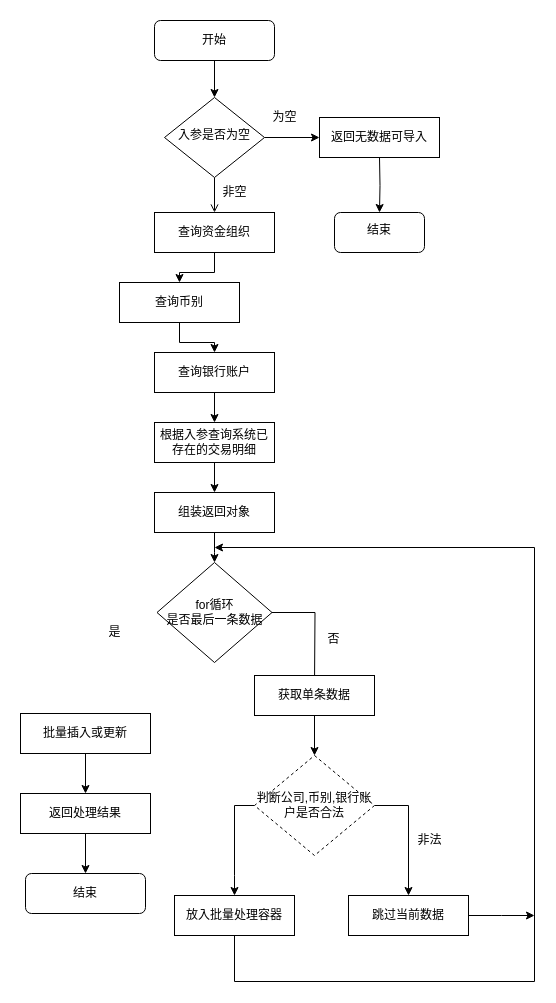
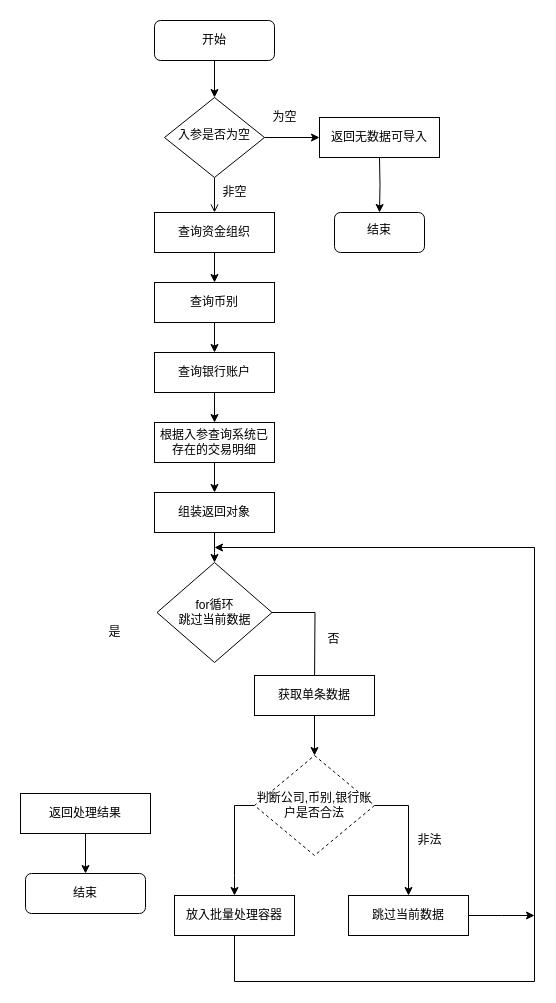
  <mxCell id="0" />
  <mxCell id="1" parent="0" />
  <mxCell id="2" style="edgeStyle=orthogonalEdgeStyle;rounded=0;orthogonalLoop=1;jettySize=auto;html=1;entryX=0.5;entryY=0;entryDx=0;entryDy=0;" edge="1" parent="1" source="3" target="6"><mxGeometry relative="1" as="geometry" /></mxCell>
  <mxCell id="3" value="开始" style="rounded=1;whiteSpace=wrap;html=1;fontSize=12;glass=0;strokeWidth=1;shadow=0;" parent="1" vertex="1"><mxGeometry x="154" y="20" width="120" height="40" as="geometry" /></mxCell>
  <mxCell id="4" value="" style="edgeStyle=orthogonalEdgeStyle;rounded=0;orthogonalLoop=1;jettySize=auto;html=1;" edge="1" parent="1" source="6"><mxGeometry relative="1" as="geometry"><mxPoint x="319" y="137" as="targetPoint" /></mxGeometry></mxCell>
  <mxCell id="5" style="edgeStyle=orthogonalEdgeStyle;rounded=0;orthogonalLoop=1;jettySize=auto;html=1;entryX=0.5;entryY=0;entryDx=0;entryDy=0;endArrow=open;" edge="1" parent="1" source="6" target="12"><mxGeometry relative="1" as="geometry" /></mxCell>
  <mxCell id="6" value="入参是否为空" style="rhombus;whiteSpace=wrap;html=1;shadow=0;fontFamily=Helvetica;fontSize=12;align=center;strokeWidth=1;spacing=6;spacingTop=-4;" vertex="1" parent="1"><mxGeometry x="164" y="97" width="100" height="80" as="geometry" /></mxCell>
  <mxCell id="7" value="非空" style="text;html=1;align=center;verticalAlign=middle;resizable=0;points=[];autosize=1;strokeColor=none;fillColor=none;" vertex="1" parent="1"><mxGeometry x="209" y="177" width="50" height="30" as="geometry" /></mxCell>
  <mxCell id="8" value="" style="edgeStyle=orthogonalEdgeStyle;rounded=0;orthogonalLoop=1;jettySize=auto;html=1;" edge="1" parent="1" target="9"><mxGeometry relative="1" as="geometry"><mxPoint x="379" y="157" as="sourcePoint" /></mxGeometry></mxCell>
  <mxCell id="9" value="结束" style="rounded=1;whiteSpace=wrap;html=1;shadow=0;strokeWidth=1;spacing=6;spacingTop=-4;" vertex="1" parent="1"><mxGeometry x="334" y="212" width="90" height="40" as="geometry" /></mxCell>
  <mxCell id="10" value="返回无数据可导入" style="rounded=0;whiteSpace=wrap;html=1;" vertex="1" parent="1"><mxGeometry x="319" y="117" width="120" height="40" as="geometry" /></mxCell>
  <mxCell id="11" value="" style="edgeStyle=orthogonalEdgeStyle;rounded=0;orthogonalLoop=1;jettySize=auto;html=1;" edge="1" parent="1" source="12" target="15"><mxGeometry relative="1" as="geometry" /></mxCell>
  <mxCell id="12" value="查询资金组织" style="rounded=0;whiteSpace=wrap;html=1;" vertex="1" parent="1"><mxGeometry x="154" y="212" width="120" height="40" as="geometry" /></mxCell>
  <mxCell id="13" value="为空" style="text;html=1;align=center;verticalAlign=middle;resizable=0;points=[];autosize=1;strokeColor=none;fillColor=none;" vertex="1" parent="1"><mxGeometry x="259" y="102" width="50" height="30" as="geometry" /></mxCell>
  <mxCell id="14" value="" style="edgeStyle=orthogonalEdgeStyle;rounded=0;orthogonalLoop=1;jettySize=auto;html=1;" edge="1" parent="1" source="15" target="17"><mxGeometry relative="1" as="geometry" /></mxCell>
- <mxCell id="15" value="查询币别" style="rounded=0;whiteSpace=wrap;html=1;" vertex="1" parent="1"><mxGeometry x="119" y="282" width="120" height="40" as="geometry" /></mxCell>
+ <mxCell id="15" value="查询币别" style="rounded=0;whiteSpace=wrap;html=1;" vertex="1" parent="1"><mxGeometry x="154" y="282" width="120" height="40" as="geometry" /></mxCell>
  <mxCell id="16" value="" style="edgeStyle=orthogonalEdgeStyle;rounded=0;orthogonalLoop=1;jettySize=auto;html=1;" edge="1" parent="1" source="17" target="19"><mxGeometry relative="1" as="geometry" /></mxCell>
  <mxCell id="17" value="查询银行账户" style="rounded=0;whiteSpace=wrap;html=1;" vertex="1" parent="1"><mxGeometry x="154" y="352" width="120" height="40" as="geometry" /></mxCell>
  <mxCell id="18" value="" style="edgeStyle=orthogonalEdgeStyle;rounded=0;orthogonalLoop=1;jettySize=auto;html=1;" edge="1" parent="1" source="19" target="21"><mxGeometry relative="1" as="geometry" /></mxCell>
  <mxCell id="19" value="根据入参查询系统已存在的交易明细" style="rounded=0;whiteSpace=wrap;html=1;" vertex="1" parent="1"><mxGeometry x="154" y="422" width="120" height="40" as="geometry" /></mxCell>
  <mxCell id="20" value="" style="edgeStyle=orthogonalEdgeStyle;rounded=0;orthogonalLoop=1;jettySize=auto;html=1;" edge="1" parent="1" source="21"><mxGeometry relative="1" as="geometry"><mxPoint x="214" y="562" as="targetPoint" /></mxGeometry></mxCell>
  <mxCell id="21" value="组装返回对象" style="rounded=0;whiteSpace=wrap;html=1;" vertex="1" parent="1"><mxGeometry x="154" y="492" width="120" height="40" as="geometry" /></mxCell>
  <mxCell id="22" style="edgeStyle=orthogonalEdgeStyle;rounded=0;orthogonalLoop=1;jettySize=auto;html=1;" edge="1" parent="1" source="23"><mxGeometry relative="1" as="geometry"><mxPoint x="314" y="687" as="targetPoint" /></mxGeometry></mxCell>
- <mxCell id="23" value="for循环&lt;br&gt;是否最后一条数据" style="rhombus;whiteSpace=wrap;html=1;" vertex="1" parent="1"><mxGeometry x="156.5" y="562" width="115" height="100" as="geometry" /></mxCell>
+ <mxCell id="23" value="for循环&lt;br&gt;跳过当前数据" style="rhombus;whiteSpace=wrap;html=1;" vertex="1" parent="1"><mxGeometry x="156.5" y="562" width="115" height="100" as="geometry" /></mxCell>
  <mxCell id="24" value="" style="edgeStyle=orthogonalEdgeStyle;rounded=0;orthogonalLoop=1;jettySize=auto;html=1;" edge="1" parent="1" source="25" target="28"><mxGeometry relative="1" as="geometry" /></mxCell>
  <mxCell id="25" value="获取单条数据" style="rounded=0;whiteSpace=wrap;html=1;" vertex="1" parent="1"><mxGeometry x="254" y="675" width="120" height="40" as="geometry" /></mxCell>
  <mxCell id="26" style="edgeStyle=orthogonalEdgeStyle;rounded=0;orthogonalLoop=1;jettySize=auto;html=1;" edge="1" parent="1" source="28" target="30"><mxGeometry relative="1" as="geometry"><Array as="points"><mxPoint x="408" y="805" /></Array></mxGeometry></mxCell>
  <mxCell id="27" style="edgeStyle=orthogonalEdgeStyle;rounded=0;orthogonalLoop=1;jettySize=auto;html=1;" edge="1" parent="1" source="28"><mxGeometry relative="1" as="geometry"><mxPoint x="234" y="895" as="targetPoint" /></mxGeometry></mxCell>
  <mxCell id="28" value="判断公司,币别,银行账户是否合法" style="rhombus;whiteSpace=wrap;html=1;dashed=1;" vertex="1" parent="1"><mxGeometry x="254" y="755" width="120" height="100" as="geometry" /></mxCell>
  <mxCell id="29" style="edgeStyle=orthogonalEdgeStyle;rounded=0;orthogonalLoop=1;jettySize=auto;html=1;" edge="1" parent="1" source="30"><mxGeometry relative="1" as="geometry"><mxPoint x="534" y="915" as="targetPoint" /></mxGeometry></mxCell>
  <mxCell id="30" value="跳过当前数据" style="rounded=0;whiteSpace=wrap;html=1;" vertex="1" parent="1"><mxGeometry x="348" y="895" width="120" height="40" as="geometry" /></mxCell>
  <mxCell id="31" value="非法" style="text;html=1;align=center;verticalAlign=middle;resizable=0;points=[];autosize=1;strokeColor=none;fillColor=none;" vertex="1" parent="1"><mxGeometry x="404" y="825" width="50" height="30" as="geometry" /></mxCell>
  <mxCell id="32" style="edgeStyle=orthogonalEdgeStyle;rounded=0;orthogonalLoop=1;jettySize=auto;html=1;" edge="1" parent="1" source="33"><mxGeometry relative="1" as="geometry"><mxPoint x="214" y="547" as="targetPoint" /><Array as="points"><mxPoint x="234" y="981" /><mxPoint x="534" y="981" /><mxPoint x="534" y="547" /></Array></mxGeometry></mxCell>
  <mxCell id="33" value="放入批量处理容器" style="rounded=0;whiteSpace=wrap;html=1;" vertex="1" parent="1"><mxGeometry x="174" y="895" width="120" height="40" as="geometry" /></mxCell>
  <mxCell id="34" value="是" style="text;html=1;align=center;verticalAlign=middle;resizable=0;points=[];autosize=1;strokeColor=none;fillColor=none;" vertex="1" parent="1"><mxGeometry x="94" y="617" width="40" height="30" as="geometry" /></mxCell>
- <mxCell id="35" value="" style="edgeStyle=orthogonalEdgeStyle;rounded=0;orthogonalLoop=1;jettySize=auto;html=1;" edge="1" parent="1" source="36" target="38"><mxGeometry relative="1" as="geometry" /></mxCell>
- <mxCell id="36" value="批量插入或更新" style="rounded=0;whiteSpace=wrap;html=1;" vertex="1" parent="1"><mxGeometry x="20" y="713" width="130" height="40" as="geometry" /></mxCell>
  <mxCell id="37" value="" style="edgeStyle=orthogonalEdgeStyle;rounded=0;orthogonalLoop=1;jettySize=auto;html=1;" edge="1" parent="1" source="38" target="39"><mxGeometry relative="1" as="geometry" /></mxCell>
  <mxCell id="38" value="返回处理结果" style="rounded=0;whiteSpace=wrap;html=1;" vertex="1" parent="1"><mxGeometry x="20" y="793" width="130" height="40" as="geometry" /></mxCell>
  <mxCell id="39" value="结束" style="rounded=1;whiteSpace=wrap;html=1;fontSize=12;glass=0;strokeWidth=1;shadow=0;" vertex="1" parent="1"><mxGeometry x="25" y="873" width="120" height="40" as="geometry" /></mxCell>
  <mxCell id="40" value="否" style="text;html=1;align=center;verticalAlign=middle;resizable=0;points=[];autosize=1;strokeColor=none;fillColor=none;" vertex="1" parent="1"><mxGeometry x="318" y="626" width="30" height="26" as="geometry" /></mxCell>
